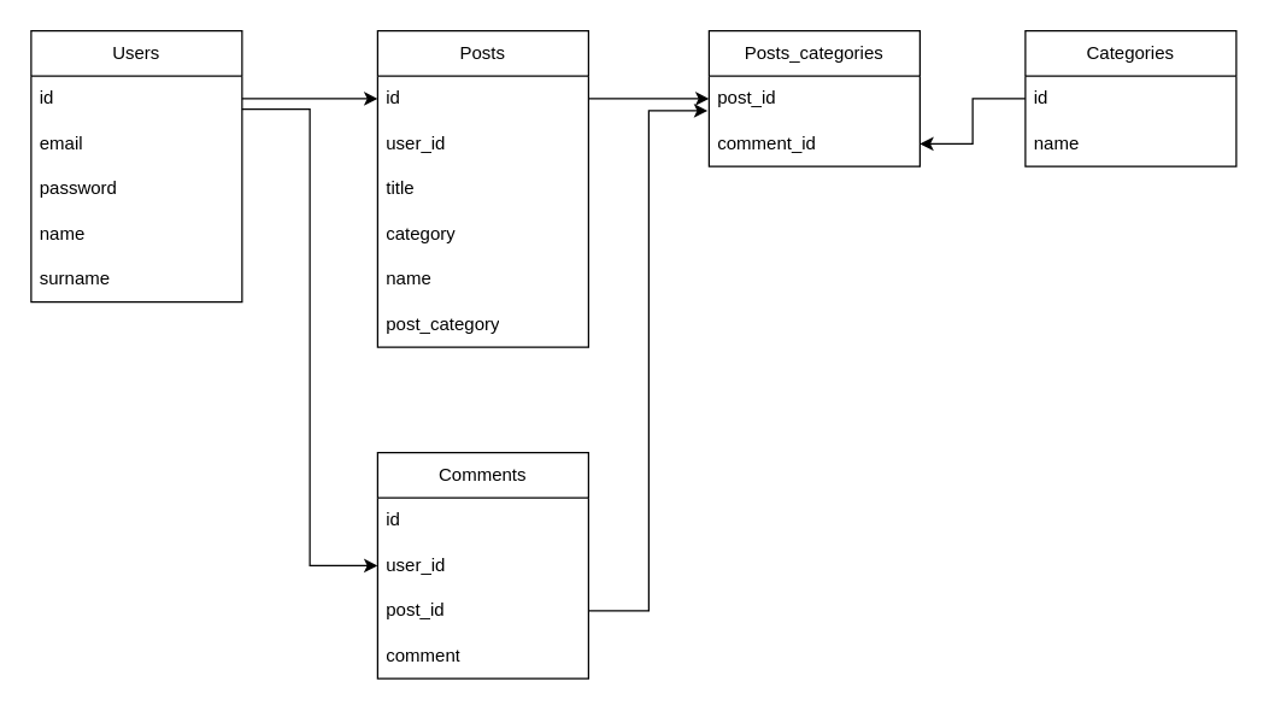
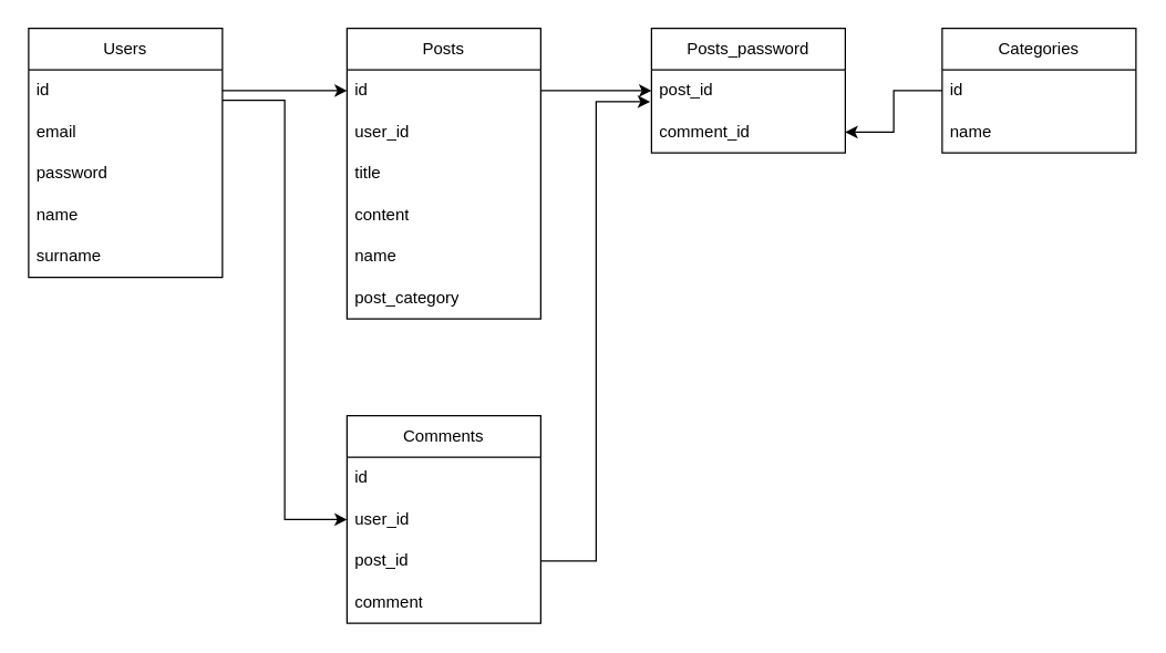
  <mxCell id="0" />
  <mxCell id="1" parent="0" />
  <mxCell id="2" value="Users" style="swimlane;fontStyle=0;childLayout=stackLayout;horizontal=1;startSize=30;horizontalStack=0;resizeParent=1;resizeParentMax=0;resizeLast=0;collapsible=1;marginBottom=0;whiteSpace=wrap;html=1;" vertex="1" parent="1"><mxGeometry x="20" y="20" width="140" height="180" as="geometry" /></mxCell>
  <mxCell id="3" value="id" style="text;strokeColor=none;fillColor=none;align=left;verticalAlign=middle;spacingLeft=4;spacingRight=4;overflow=hidden;points=[[0,0.5],[1,0.5]];portConstraint=eastwest;rotatable=0;whiteSpace=wrap;html=1;" vertex="1" parent="2"><mxGeometry y="30" width="140" height="30" as="geometry" /></mxCell>
  <mxCell id="4" value="email" style="text;strokeColor=none;fillColor=none;align=left;verticalAlign=middle;spacingLeft=4;spacingRight=4;overflow=hidden;points=[[0,0.5],[1,0.5]];portConstraint=eastwest;rotatable=0;whiteSpace=wrap;html=1;" vertex="1" parent="2"><mxGeometry y="60" width="140" height="30" as="geometry" /></mxCell>
  <mxCell id="5" value="password" style="text;strokeColor=none;fillColor=none;align=left;verticalAlign=middle;spacingLeft=4;spacingRight=4;overflow=hidden;points=[[0,0.5],[1,0.5]];portConstraint=eastwest;rotatable=0;whiteSpace=wrap;html=1;" vertex="1" parent="2"><mxGeometry y="90" width="140" height="30" as="geometry" /></mxCell>
  <mxCell id="6" value="name" style="text;strokeColor=none;fillColor=none;align=left;verticalAlign=middle;spacingLeft=4;spacingRight=4;overflow=hidden;points=[[0,0.5],[1,0.5]];portConstraint=eastwest;rotatable=0;whiteSpace=wrap;html=1;" vertex="1" parent="2"><mxGeometry y="120" width="140" height="30" as="geometry" /></mxCell>
  <mxCell id="7" value="surname" style="text;strokeColor=none;fillColor=none;align=left;verticalAlign=middle;spacingLeft=4;spacingRight=4;overflow=hidden;points=[[0,0.5],[1,0.5]];portConstraint=eastwest;rotatable=0;whiteSpace=wrap;html=1;" vertex="1" parent="2"><mxGeometry y="150" width="140" height="30" as="geometry" /></mxCell>
  <mxCell id="8" value="Posts" style="swimlane;fontStyle=0;childLayout=stackLayout;horizontal=1;startSize=30;horizontalStack=0;resizeParent=1;resizeParentMax=0;resizeLast=0;collapsible=1;marginBottom=0;whiteSpace=wrap;html=1;" vertex="1" parent="1"><mxGeometry x="250" y="20" width="140" height="210" as="geometry" /></mxCell>
  <mxCell id="9" value="id" style="text;strokeColor=none;fillColor=none;align=left;verticalAlign=middle;spacingLeft=4;spacingRight=4;overflow=hidden;points=[[0,0.5],[1,0.5]];portConstraint=eastwest;rotatable=0;whiteSpace=wrap;html=1;" vertex="1" parent="8"><mxGeometry y="30" width="140" height="30" as="geometry" /></mxCell>
  <mxCell id="10" value="user_id" style="text;strokeColor=none;fillColor=none;align=left;verticalAlign=middle;spacingLeft=4;spacingRight=4;overflow=hidden;points=[[0,0.5],[1,0.5]];portConstraint=eastwest;rotatable=0;whiteSpace=wrap;html=1;" vertex="1" parent="8"><mxGeometry y="60" width="140" height="30" as="geometry" /></mxCell>
  <mxCell id="11" value="title" style="text;strokeColor=none;fillColor=none;align=left;verticalAlign=middle;spacingLeft=4;spacingRight=4;overflow=hidden;points=[[0,0.5],[1,0.5]];portConstraint=eastwest;rotatable=0;whiteSpace=wrap;html=1;" vertex="1" parent="8"><mxGeometry y="90" width="140" height="30" as="geometry" /></mxCell>
- <mxCell id="12" value="category" style="text;strokeColor=none;fillColor=none;align=left;verticalAlign=middle;spacingLeft=4;spacingRight=4;overflow=hidden;points=[[0,0.5],[1,0.5]];portConstraint=eastwest;rotatable=0;whiteSpace=wrap;html=1;" vertex="1" parent="8"><mxGeometry y="120" width="140" height="30" as="geometry" /></mxCell>
+ <mxCell id="12" value="content" style="text;strokeColor=none;fillColor=none;align=left;verticalAlign=middle;spacingLeft=4;spacingRight=4;overflow=hidden;points=[[0,0.5],[1,0.5]];portConstraint=eastwest;rotatable=0;whiteSpace=wrap;html=1;" vertex="1" parent="8"><mxGeometry y="120" width="140" height="30" as="geometry" /></mxCell>
  <mxCell id="13" value="name" style="text;strokeColor=none;fillColor=none;align=left;verticalAlign=middle;spacingLeft=4;spacingRight=4;overflow=hidden;points=[[0,0.5],[1,0.5]];portConstraint=eastwest;rotatable=0;whiteSpace=wrap;html=1;" vertex="1" parent="8"><mxGeometry y="150" width="140" height="30" as="geometry" /></mxCell>
  <mxCell id="14" value="post_category" style="text;strokeColor=none;fillColor=none;align=left;verticalAlign=middle;spacingLeft=4;spacingRight=4;overflow=hidden;points=[[0,0.5],[1,0.5]];portConstraint=eastwest;rotatable=0;whiteSpace=wrap;html=1;" vertex="1" parent="8"><mxGeometry y="180" width="140" height="30" as="geometry" /></mxCell>
  <mxCell id="15" value="Categories" style="swimlane;fontStyle=0;childLayout=stackLayout;horizontal=1;startSize=30;horizontalStack=0;resizeParent=1;resizeParentMax=0;resizeLast=0;collapsible=1;marginBottom=0;whiteSpace=wrap;html=1;" vertex="1" parent="1"><mxGeometry x="680" y="20" width="140" height="90" as="geometry" /></mxCell>
  <mxCell id="16" value="id" style="text;strokeColor=none;fillColor=none;align=left;verticalAlign=middle;spacingLeft=4;spacingRight=4;overflow=hidden;points=[[0,0.5],[1,0.5]];portConstraint=eastwest;rotatable=0;whiteSpace=wrap;html=1;" vertex="1" parent="15"><mxGeometry y="30" width="140" height="30" as="geometry" /></mxCell>
  <mxCell id="17" value="name" style="text;strokeColor=none;fillColor=none;align=left;verticalAlign=middle;spacingLeft=4;spacingRight=4;overflow=hidden;points=[[0,0.5],[1,0.5]];portConstraint=eastwest;rotatable=0;whiteSpace=wrap;html=1;" vertex="1" parent="15"><mxGeometry y="60" width="140" height="30" as="geometry" /></mxCell>
- <mxCell id="18" value="Posts_categories" style="swimlane;fontStyle=0;childLayout=stackLayout;horizontal=1;startSize=30;horizontalStack=0;resizeParent=1;resizeParentMax=0;resizeLast=0;collapsible=1;marginBottom=0;whiteSpace=wrap;html=1;" vertex="1" parent="1"><mxGeometry x="470" y="20" width="140" height="90" as="geometry" /></mxCell>
+ <mxCell id="18" value="Posts_password" style="swimlane;fontStyle=0;childLayout=stackLayout;horizontal=1;startSize=30;horizontalStack=0;resizeParent=1;resizeParentMax=0;resizeLast=0;collapsible=1;marginBottom=0;whiteSpace=wrap;html=1;" vertex="1" parent="1"><mxGeometry x="470" y="20" width="140" height="90" as="geometry" /></mxCell>
  <mxCell id="19" value="post_id" style="text;strokeColor=none;fillColor=none;align=left;verticalAlign=middle;spacingLeft=4;spacingRight=4;overflow=hidden;points=[[0,0.5],[1,0.5]];portConstraint=eastwest;rotatable=0;whiteSpace=wrap;html=1;" vertex="1" parent="18"><mxGeometry y="30" width="140" height="30" as="geometry" /></mxCell>
  <mxCell id="20" value="comment_id" style="text;strokeColor=none;fillColor=none;align=left;verticalAlign=middle;spacingLeft=4;spacingRight=4;overflow=hidden;points=[[0,0.5],[1,0.5]];portConstraint=eastwest;rotatable=0;whiteSpace=wrap;html=1;" vertex="1" parent="18"><mxGeometry y="60" width="140" height="30" as="geometry" /></mxCell>
  <mxCell id="21" style="edgeStyle=orthogonalEdgeStyle;rounded=0;orthogonalLoop=1;jettySize=auto;html=1;entryX=0;entryY=0.5;entryDx=0;entryDy=0;" edge="1" parent="1" source="9" target="18"><mxGeometry relative="1" as="geometry" /></mxCell>
  <mxCell id="22" style="edgeStyle=orthogonalEdgeStyle;rounded=0;orthogonalLoop=1;jettySize=auto;html=1;entryX=1;entryY=0.5;entryDx=0;entryDy=0;" edge="1" parent="1" source="16" target="20"><mxGeometry relative="1" as="geometry" /></mxCell>
  <mxCell id="23" style="edgeStyle=orthogonalEdgeStyle;rounded=0;orthogonalLoop=1;jettySize=auto;html=1;entryX=0;entryY=0.5;entryDx=0;entryDy=0;" edge="1" parent="1" source="3" target="9"><mxGeometry relative="1" as="geometry" /></mxCell>
  <mxCell id="24" value="Comments" style="swimlane;fontStyle=0;childLayout=stackLayout;horizontal=1;startSize=30;horizontalStack=0;resizeParent=1;resizeParentMax=0;resizeLast=0;collapsible=1;marginBottom=0;whiteSpace=wrap;html=1;" vertex="1" parent="1"><mxGeometry x="250" y="300" width="140" height="150" as="geometry" /></mxCell>
  <mxCell id="25" value="id" style="text;strokeColor=none;fillColor=none;align=left;verticalAlign=middle;spacingLeft=4;spacingRight=4;overflow=hidden;points=[[0,0.5],[1,0.5]];portConstraint=eastwest;rotatable=0;whiteSpace=wrap;html=1;" vertex="1" parent="24"><mxGeometry y="30" width="140" height="30" as="geometry" /></mxCell>
  <mxCell id="26" value="user_id" style="text;strokeColor=none;fillColor=none;align=left;verticalAlign=middle;spacingLeft=4;spacingRight=4;overflow=hidden;points=[[0,0.5],[1,0.5]];portConstraint=eastwest;rotatable=0;whiteSpace=wrap;html=1;" vertex="1" parent="24"><mxGeometry y="60" width="140" height="30" as="geometry" /></mxCell>
  <mxCell id="27" value="post_id" style="text;strokeColor=none;fillColor=none;align=left;verticalAlign=middle;spacingLeft=4;spacingRight=4;overflow=hidden;points=[[0,0.5],[1,0.5]];portConstraint=eastwest;rotatable=0;whiteSpace=wrap;html=1;" vertex="1" parent="24"><mxGeometry y="90" width="140" height="30" as="geometry" /></mxCell>
  <mxCell id="28" value="comment" style="text;strokeColor=none;fillColor=none;align=left;verticalAlign=middle;spacingLeft=4;spacingRight=4;overflow=hidden;points=[[0,0.5],[1,0.5]];portConstraint=eastwest;rotatable=0;whiteSpace=wrap;html=1;" vertex="1" parent="24"><mxGeometry y="120" width="140" height="30" as="geometry" /></mxCell>
  <mxCell id="29" style="edgeStyle=orthogonalEdgeStyle;rounded=0;orthogonalLoop=1;jettySize=auto;html=1;entryX=-0.007;entryY=0.767;entryDx=0;entryDy=0;entryPerimeter=0;" edge="1" parent="1" source="27" target="19"><mxGeometry relative="1" as="geometry" /></mxCell>
  <mxCell id="30" style="edgeStyle=orthogonalEdgeStyle;rounded=0;orthogonalLoop=1;jettySize=auto;html=1;entryX=0;entryY=0.5;entryDx=0;entryDy=0;" edge="1" parent="1" source="3" target="26"><mxGeometry relative="1" as="geometry"><Array as="points"><mxPoint x="205" y="72" /><mxPoint x="205" y="375" /></Array></mxGeometry></mxCell>
